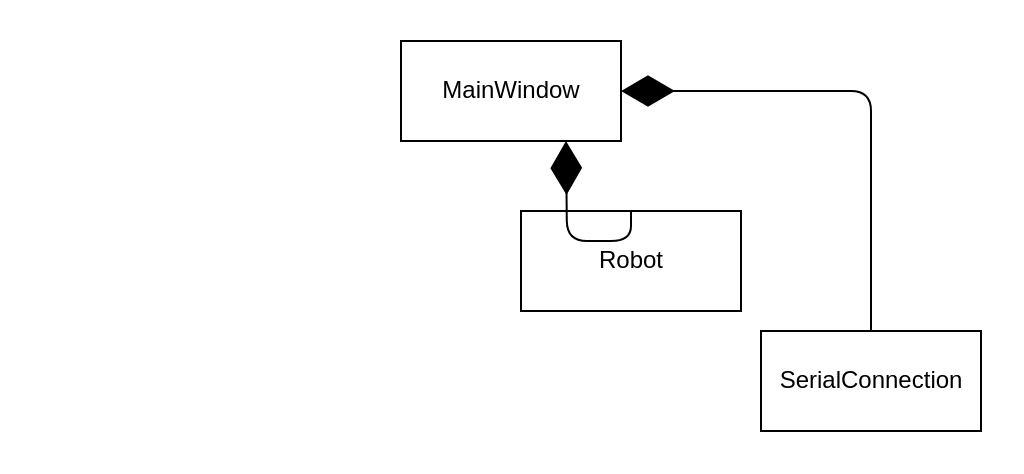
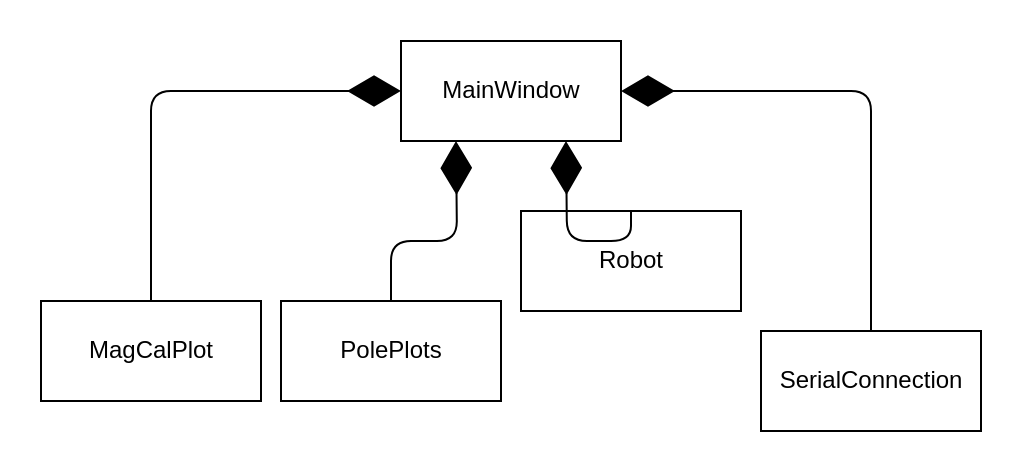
  <mxCell id="0" />
  <mxCell id="1" parent="0" />
  <mxCell id="2" value="MainWindow" style="html=1;" vertex="1" parent="1"><mxGeometry x="200" y="20" width="110" height="50" as="geometry" /></mxCell>
+ <mxCell id="3" value="MagCalPlot" style="html=1;" vertex="1" parent="1"><mxGeometry x="20" y="150" width="110" height="50" as="geometry" /></mxCell>
+ <mxCell id="4" value="PolePlots" style="html=1;" vertex="1" parent="1"><mxGeometry x="140" y="150" width="110" height="50" as="geometry" /></mxCell>
  <mxCell id="5" value="Robot" style="html=1;" vertex="1" parent="1"><mxGeometry x="260" y="105" width="110" height="50" as="geometry" /></mxCell>
  <mxCell id="6" value="SerialConnection" style="html=1;" vertex="1" parent="1"><mxGeometry x="380" y="165" width="110" height="50" as="geometry" /></mxCell>
+ <mxCell id="7" value="" style="endArrow=diamondThin;endFill=1;endSize=24;html=1;exitX=0.5;exitY=0;exitDx=0;exitDy=0;entryX=0;entryY=0.5;entryDx=0;entryDy=0;" edge="1" parent="1" source="3" target="2"><mxGeometry width="160" relative="1" as="geometry"><mxPoint x="230" y="50" as="sourcePoint" /><mxPoint x="390" y="50" as="targetPoint" /><Array as="points"><mxPoint x="75" y="45" /></Array></mxGeometry></mxCell>
  <mxCell id="8" value="" style="endArrow=diamondThin;endFill=1;endSize=24;html=1;entryX=0.75;entryY=1;entryDx=0;entryDy=0;exitX=0.5;exitY=0;exitDx=0;exitDy=0;" edge="1" parent="1" source="5" target="2"><mxGeometry width="160" relative="1" as="geometry"><mxPoint x="180" y="270" as="sourcePoint" /><mxPoint x="340" y="270" as="targetPoint" /><Array as="points"><mxPoint x="315" y="120" /><mxPoint x="283" y="120" /></Array></mxGeometry></mxCell>
  <mxCell id="9" value="" style="endArrow=diamondThin;endFill=1;endSize=24;html=1;entryX=1;entryY=0.5;entryDx=0;entryDy=0;exitX=0.5;exitY=0;exitDx=0;exitDy=0;" edge="1" parent="1" source="6" target="2"><mxGeometry width="160" relative="1" as="geometry"><mxPoint x="190" y="280" as="sourcePoint" /><mxPoint x="350" y="280" as="targetPoint" /><Array as="points"><mxPoint x="435" y="45" /></Array></mxGeometry></mxCell>
+ <mxCell id="10" value="" style="endArrow=diamondThin;endFill=1;endSize=24;html=1;exitX=0.5;exitY=0;exitDx=0;exitDy=0;entryX=0.25;entryY=1;entryDx=0;entryDy=0;" edge="1" parent="1" source="4" target="2"><mxGeometry width="160" relative="1" as="geometry"><mxPoint x="200" y="290" as="sourcePoint" /><mxPoint x="360" y="290" as="targetPoint" /><Array as="points"><mxPoint x="195" y="120" /><mxPoint x="228" y="120" /></Array></mxGeometry></mxCell>
